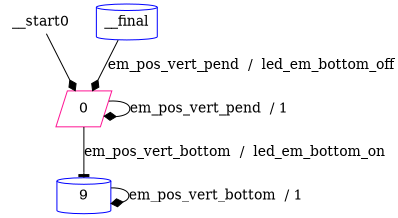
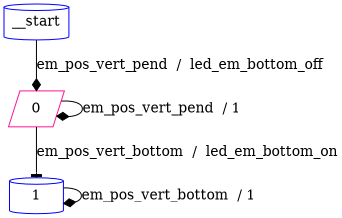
  digraph {
    node [color=blue shape=cylinder]
    edge [arrowhead=diamond]
    n1 [color=deeppink label=0 shape=parallelogram]
-   n2 [label=9]
-   __start0 [color=gray40 height=0 shape=none width=0]
-   __final
+   n2 [label=1]
+   __final [label=__start]
    n1 -> n1 [label="em_pos_vert_pend  / 1"]
    n1 -> n2 [arrowhead=tee label="em_pos_vert_bottom  /  led_em_bottom_on"]
    n2 -> n2 [label="em_pos_vert_bottom  / 1"]
-   __start0 -> n1
    __final -> n1 [label="em_pos_vert_pend  /  led_em_bottom_off"]
  }
